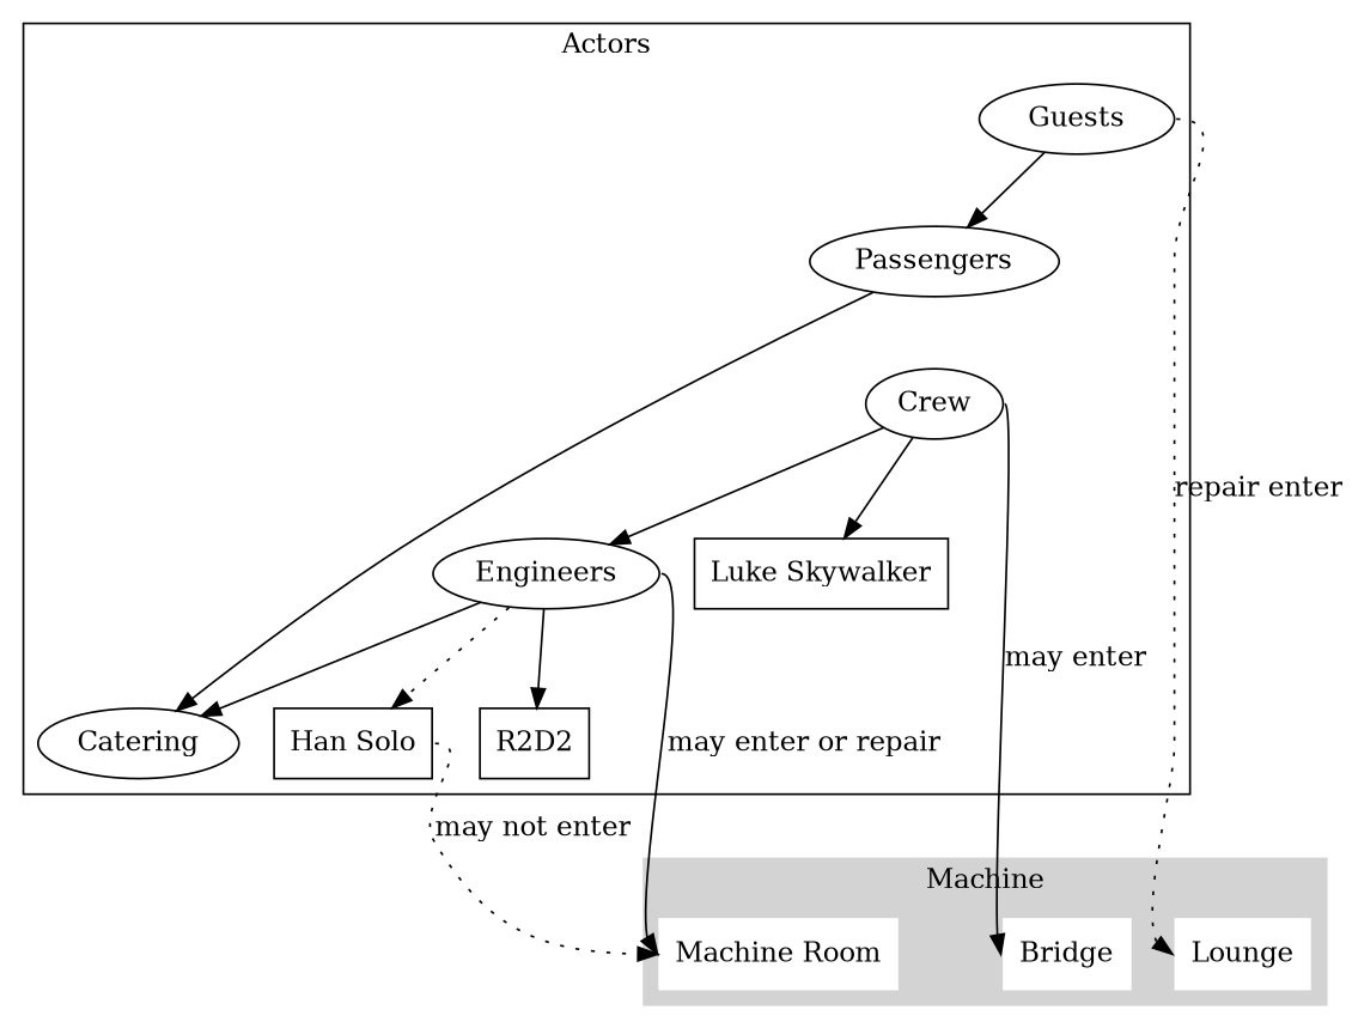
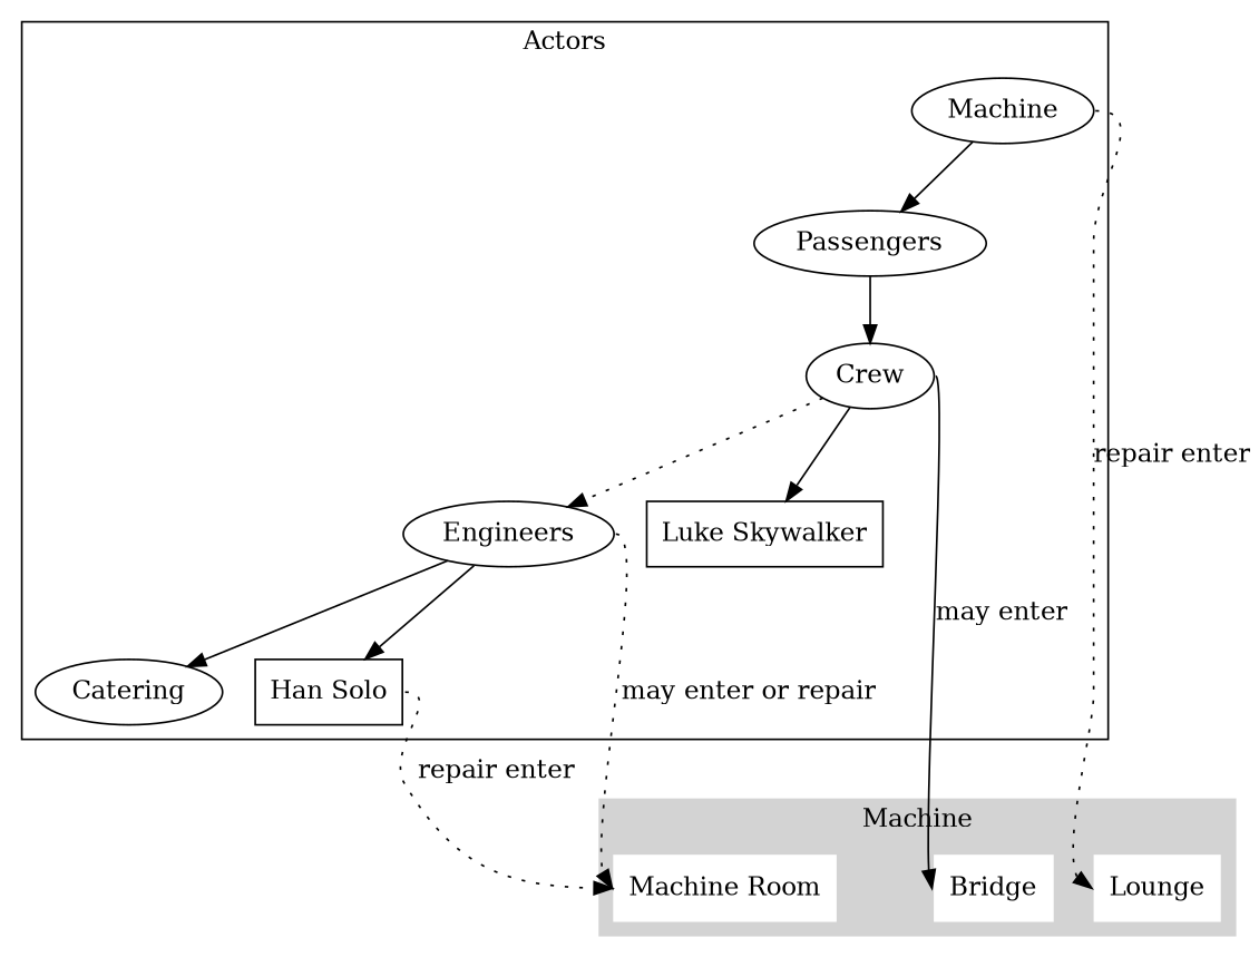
  digraph {
    rankdir=TB
    node [shape=box]
    n1 [label="Han Solo"]
-   n2 [label=R2D2]
    n3 [label="Luke Skywalker"]
    Passengers [shape=""]
    Crew [shape=""]
-   Guests [shape=""]
+   Guests [label=Machine shape=""]
    Engineers [shape=""]
    Catering [shape=""]
    n9 [color=white label=Bridge style=filled]
    n10 [color=white label="Machine Room" style=filled]
    n11 [color=white label=Lounge style=filled]
    subgraph cluster_1 {
      label=Actors
      n1
-     n2
      n3
      Passengers
      Crew
      Guests
      Engineers
      Catering
    }
    subgraph cluster_2 {
      color=lightgrey
      label=Machine
      rank=min
      style=filled
      n9
      n10
      n11
    }
-   n1 -> n10 [headport=w label="may not enter" style=dotted tailport=e weight=1000]
-   Passengers -> Catering
+   n1 -> n10 [headport=w label="repair enter" style=dotted tailport=e weight=1000]
+   Passengers -> Crew
    Crew -> n3
-   Crew -> Engineers
+   Crew -> Engineers [style=dotted]
    Crew -> n9 [headport=w label="may enter" style=solid tailport=e weight=1000]
    Guests -> Passengers
    Guests -> n11 [headport=w label="repair enter" style=dotted tailport=e weight=1000]
-   Engineers -> n1 [style=dotted]
-   Engineers -> n2
+   Engineers -> n1
    Engineers -> Catering
-   Engineers -> n10 [headport=w label="may enter or repair" style=solid tailport=e weight=1000]
+   Engineers -> n10 [headport=w label="may enter or repair" style=dotted tailport=e weight=1000]
  }
